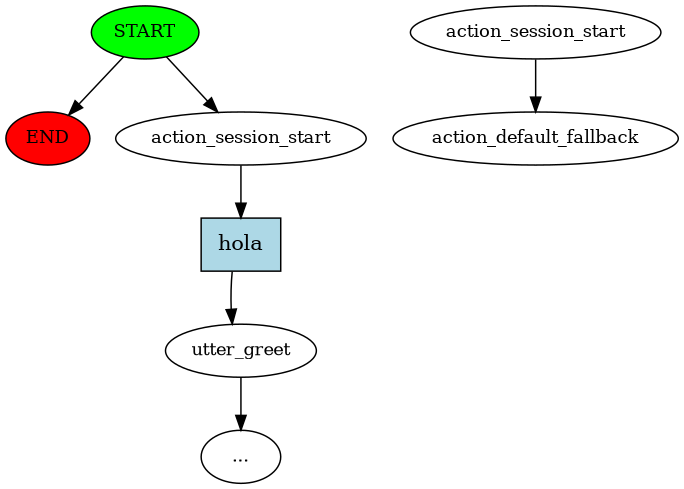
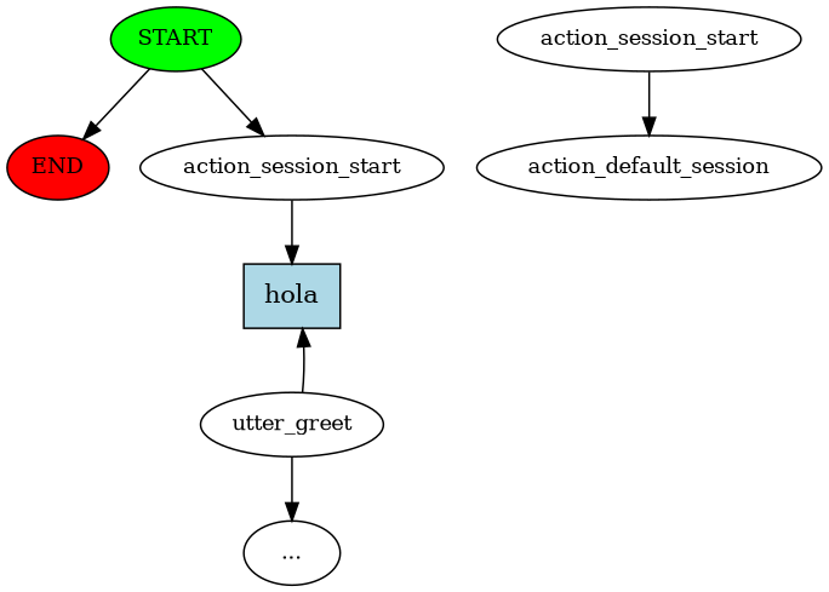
  digraph {
    node [fontsize=12]
    n1 [fillcolor=green label=START style=filled]
    n2 [fillcolor=red label=END style=filled]
    n3 [label=action_session_start]
    n4 [fillcolor=lightblue label=hola shape=rect style=filled fontsize=""]
    n5 [label=utter_greet]
    n6 [label="..."]
    n7 [label=action_session_start]
-   n8 [label=action_default_fallback]
+   n8 [label=action_default_session]
    n1 -> n2
    n1 -> n3
    n3 -> n4
-   n4 -> n5
+   n5 -> n4
    n5 -> n6
    n7 -> n8
  }
